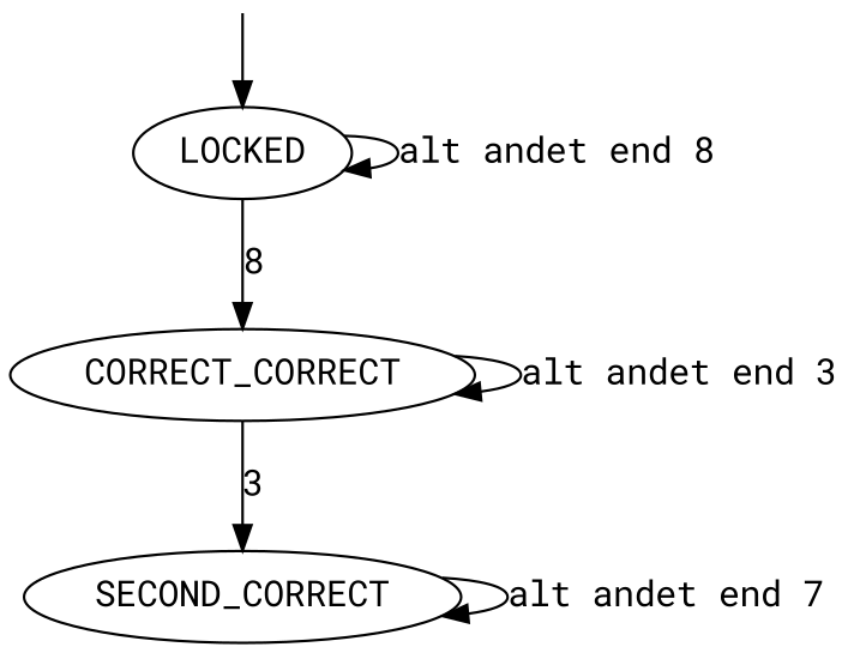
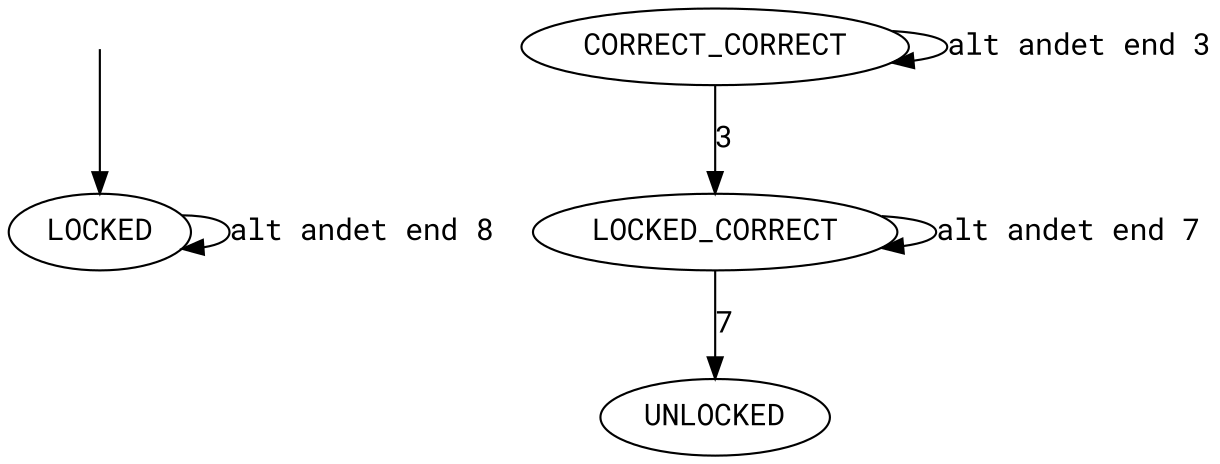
  digraph {
    fontname="Roboto Mono"
    rankdir=TB
    node [fontname="Roboto Mono"]
    edge [fontname="Roboto Mono"]
    "" [height=0 margin=0 shape=none width=0]
    LOCKED
    n3 [label=CORRECT_CORRECT]
-   SECOND_CORRECT
+   SECOND_CORRECT [label=LOCKED_CORRECT]
+   UNLOCKED
    "" -> LOCKED
    LOCKED -> LOCKED [label="alt andet end 8"]
-   LOCKED -> n3 [label=8 weight=100]
    n3 -> n3 [label="alt andet end 3"]
    n3 -> SECOND_CORRECT [label=3 weight=100]
    SECOND_CORRECT -> SECOND_CORRECT [label="alt andet end 7"]
+   SECOND_CORRECT -> UNLOCKED [label=7 weight=100]
  }
